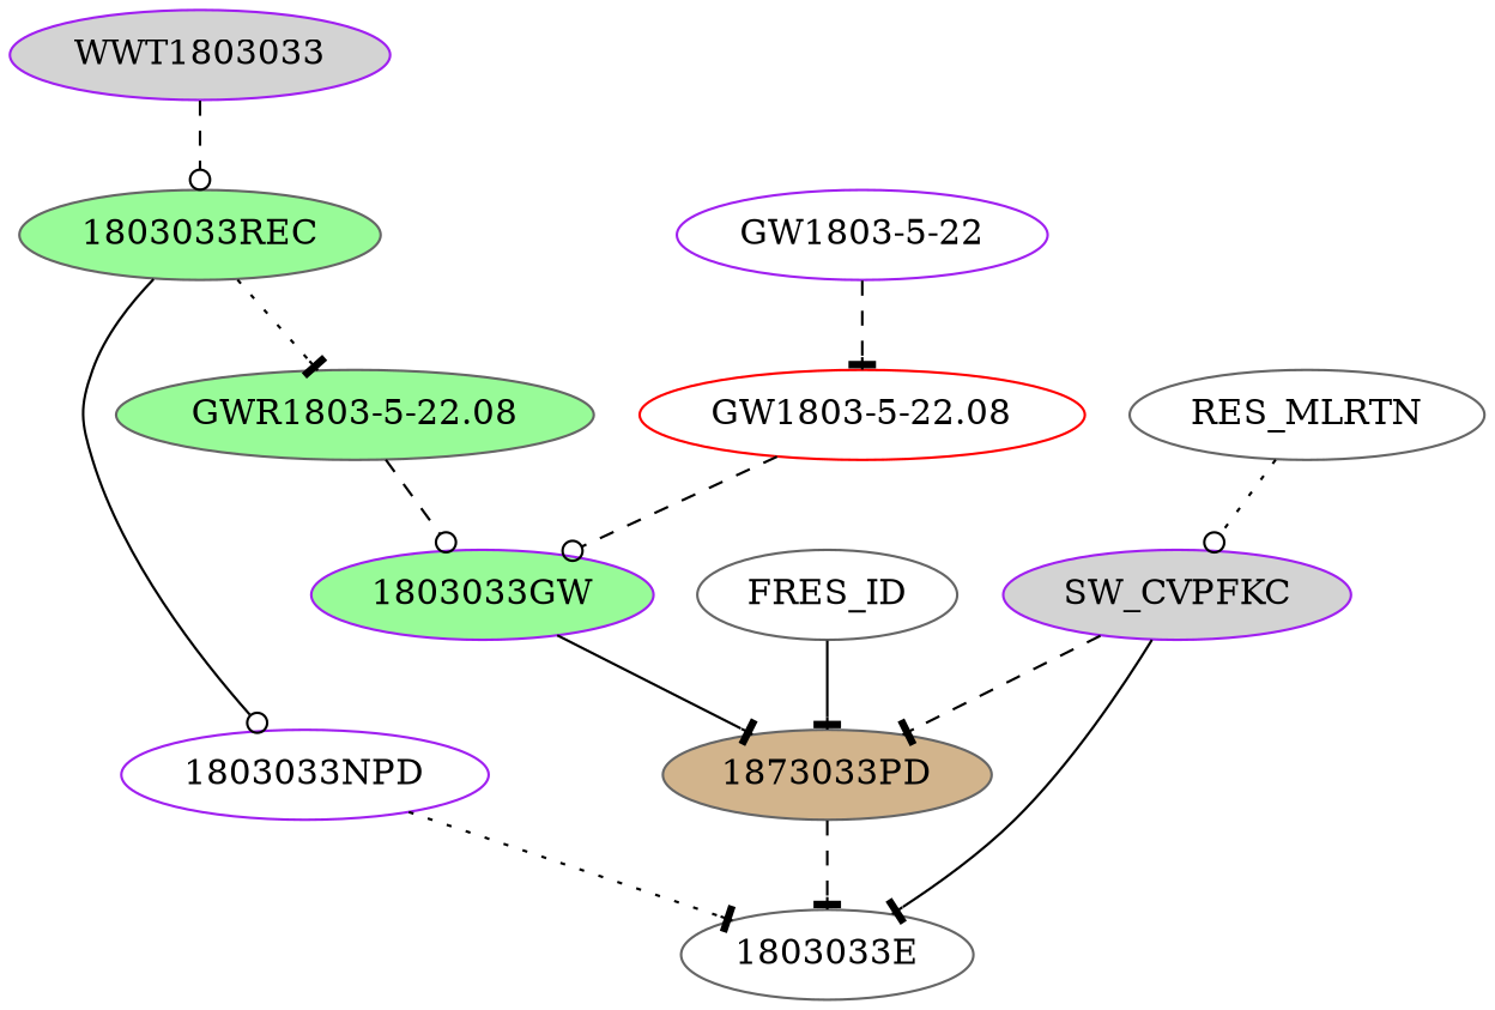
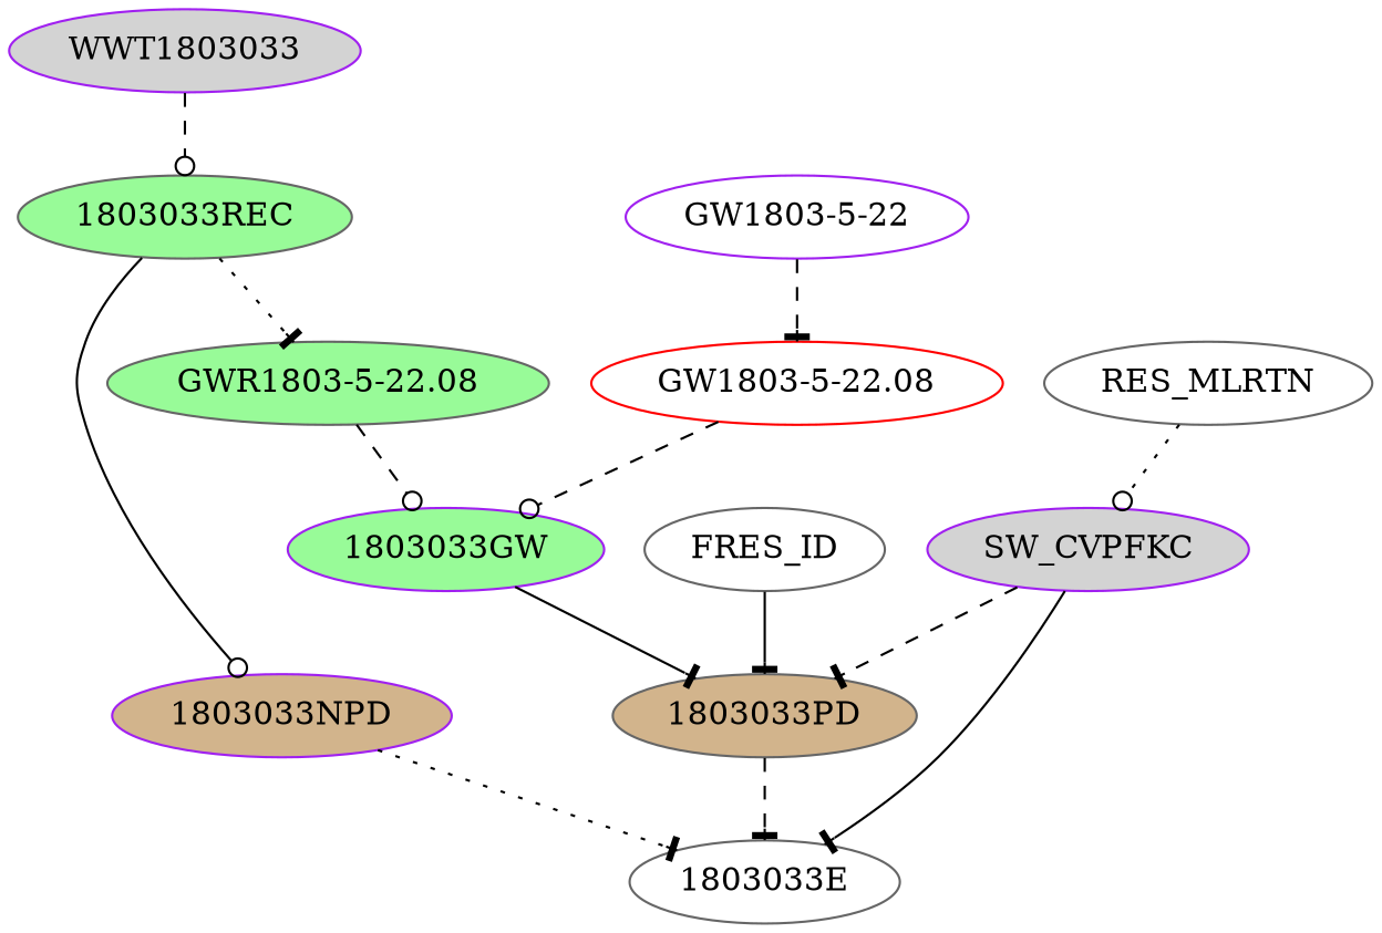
  digraph {
    node [color=gray40 fillcolor=white style=filled]
    edge [arrowhead=tee style=dashed]
    "1803033GW" [color=purple fillcolor=palegreen]
    "GWR1803-5-22.08" [fillcolor=palegreen]
-   "1803033PD" [fillcolor=tan label="1873033PD"]
+   "1803033PD" [fillcolor=tan]
    WWT1803033 [color=purple fillcolor=lightgrey]
    "1803033REC" [fillcolor=palegreen]
-   "1803033NPD" [color=purple]
+   "1803033NPD" [color=purple fillcolor=tan]
    "1803033E"
    "GW1803-5-22.08" [color=red]
    SW_CVPFKC [color=purple fillcolor=lightgrey]
    "GW1803-5-22" [color=purple]
    FRES_ID
    RES_MLRTN
    "1803033GW" -> "1803033PD" [style=solid]
    "GWR1803-5-22.08" -> "1803033GW" [arrowhead=odot]
    "1803033PD" -> "1803033E"
    WWT1803033 -> "1803033REC" [arrowhead=odot]
    "1803033REC" -> "GWR1803-5-22.08" [style=dotted]
    "1803033REC" -> "1803033NPD" [arrowhead=odot style=solid]
    "1803033NPD" -> "1803033E" [style=dotted]
    "GW1803-5-22.08" -> "1803033GW" [arrowhead=odot]
    SW_CVPFKC -> "1803033PD"
    SW_CVPFKC -> "1803033E" [style=solid]
    "GW1803-5-22" -> "GW1803-5-22.08"
    FRES_ID -> "1803033PD" [style=solid]
    RES_MLRTN -> SW_CVPFKC [arrowhead=odot style=dotted]
  }
